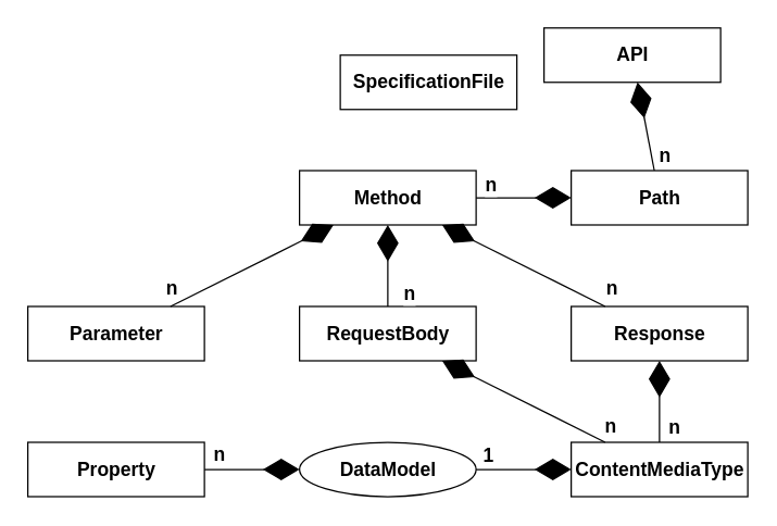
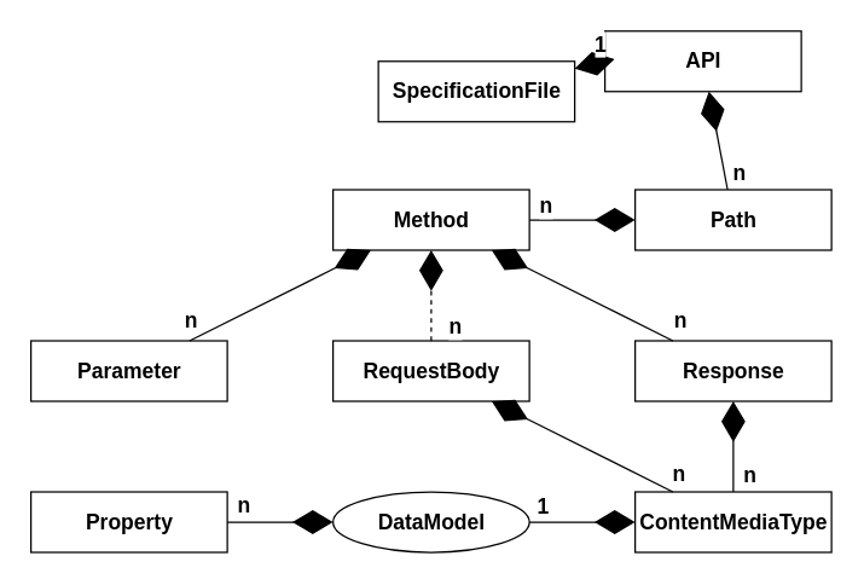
  <mxCell id="0" />
  <mxCell id="1" parent="0" />
  <mxCell id="2" value="&lt;div style=&quot;font-size: 14px&quot;&gt;&lt;span&gt;SpecificationFile&lt;/span&gt;&lt;/div&gt;" style="html=1;strokeColor=#000000;strokeWidth=1;fontSize=14;fontFamily=Helvetica;fontStyle=1" vertex="1" parent="1"><mxGeometry x="250" y="40" width="130" height="40" as="geometry" /></mxCell>
  <mxCell id="3" value="&lt;span style=&quot;font-size: 14px&quot;&gt;API&lt;/span&gt;" style="html=1;strokeColor=#000000;strokeWidth=1;fontSize=14;fontFamily=Helvetica;fontStyle=1" vertex="1" parent="1"><mxGeometry x="400" y="20" width="130" height="40" as="geometry" /></mxCell>
+ <mxCell id="4" value="" style="endArrow=diamondThin;endFill=1;endSize=24;html=1;exitX=0;exitY=0.5;exitDx=0;exitDy=0;fontSize=14;fontFamily=Helvetica;fontStyle=1" edge="1" parent="1" source="3" target="2"><mxGeometry width="160" relative="1" as="geometry"><mxPoint x="210" y="375" as="sourcePoint" /><mxPoint x="370" y="375" as="targetPoint" /></mxGeometry></mxCell>
+ <mxCell id="5" value="1" style="text;html=1;align=center;verticalAlign=middle;resizable=0;points=[];;labelBackgroundColor=#ffffff;fontFamily=Helvetica;fontStyle=1;fontSize=14;" vertex="1" connectable="0" parent="4"><mxGeometry x="-0.734" relative="1" as="geometry"><mxPoint x="-1" y="-12" as="offset" /></mxGeometry></mxCell>
  <mxCell id="6" value="" style="endArrow=diamondThin;endFill=1;endSize=24;html=1;fontSize=14;fontFamily=Helvetica;fontStyle=1" edge="1" parent="1" source="8" target="3"><mxGeometry width="160" relative="1" as="geometry"><mxPoint x="450" y="145" as="sourcePoint" /><mxPoint x="370" y="55" as="targetPoint" /></mxGeometry></mxCell>
  <mxCell id="7" value="n" style="text;html=1;align=center;verticalAlign=middle;resizable=0;points=[];;labelBackgroundColor=#ffffff;fontFamily=Helvetica;fontStyle=1;fontSize=14;" vertex="1" connectable="0" parent="6"><mxGeometry x="-0.734" relative="1" as="geometry"><mxPoint x="9" y="-3" as="offset" /></mxGeometry></mxCell>
  <mxCell id="8" value="&lt;span style=&quot;font-size: 14px&quot;&gt;Path&lt;/span&gt;" style="html=1;strokeColor=#000000;strokeWidth=1;fontSize=14;fontFamily=Helvetica;fontStyle=1" vertex="1" parent="1"><mxGeometry x="420" y="125" width="130" height="40" as="geometry" /></mxCell>
  <mxCell id="9" value="&lt;span style=&quot;font-size: 14px&quot;&gt;Method&lt;/span&gt;" style="html=1;strokeColor=#000000;strokeWidth=1;fontSize=14;fontFamily=Helvetica;fontStyle=1" vertex="1" parent="1"><mxGeometry x="220" y="125" width="130" height="40" as="geometry" /></mxCell>
  <mxCell id="10" value="" style="endArrow=diamondThin;endFill=1;endSize=24;html=1;fontSize=14;fontFamily=Helvetica;fontStyle=1" edge="1" parent="1" source="9" target="8"><mxGeometry width="160" relative="1" as="geometry"><mxPoint x="660" y="55" as="sourcePoint" /><mxPoint x="580" y="55" as="targetPoint" /></mxGeometry></mxCell>
  <mxCell id="11" value="n" style="text;html=1;align=center;verticalAlign=middle;resizable=0;points=[];;labelBackgroundColor=#ffffff;fontFamily=Helvetica;fontStyle=1;fontSize=14;" vertex="1" connectable="0" parent="10"><mxGeometry x="-0.734" relative="1" as="geometry"><mxPoint x="1" y="-10" as="offset" /></mxGeometry></mxCell>
  <mxCell id="12" value="&lt;span style=&quot;font-size: 14px&quot;&gt;Parameter&lt;/span&gt;" style="html=1;strokeColor=#000000;strokeWidth=1;fontSize=14;fontFamily=Helvetica;fontStyle=1" vertex="1" parent="1"><mxGeometry x="20" y="225" width="130" height="40" as="geometry" /></mxCell>
  <mxCell id="13" value="&lt;span style=&quot;font-size: 14px&quot;&gt;RequestBody&lt;/span&gt;" style="html=1;strokeColor=#000000;strokeWidth=1;fontSize=14;fontFamily=Helvetica;fontStyle=1" vertex="1" parent="1"><mxGeometry x="220" y="225" width="130" height="40" as="geometry" /></mxCell>
  <mxCell id="14" value="&lt;span style=&quot;font-size: 14px&quot;&gt;Response&lt;/span&gt;" style="html=1;strokeColor=#000000;strokeWidth=1;fontSize=14;fontFamily=Helvetica;fontStyle=1" vertex="1" parent="1"><mxGeometry x="420" y="225" width="130" height="40" as="geometry" /></mxCell>
  <mxCell id="15" value="" style="endArrow=diamondThin;endFill=1;endSize=24;html=1;fontSize=14;fontFamily=Helvetica;fontStyle=1" edge="1" parent="1" source="12" target="9"><mxGeometry width="160" relative="1" as="geometry"><mxPoint x="725" y="145" as="sourcePoint" /><mxPoint x="725" y="75" as="targetPoint" /></mxGeometry></mxCell>
  <mxCell id="16" value="n" style="text;html=1;align=center;verticalAlign=middle;resizable=0;points=[];;labelBackgroundColor=#ffffff;fontFamily=Helvetica;fontStyle=1;fontSize=14;" vertex="1" connectable="0" parent="15"><mxGeometry x="-0.734" relative="1" as="geometry"><mxPoint x="-16" y="-5" as="offset" /></mxGeometry></mxCell>
- <mxCell id="17" value="" style="endArrow=diamondThin;endFill=1;endSize=24;html=1;fontSize=14;fontFamily=Helvetica;fontStyle=1" edge="1" parent="1" source="13" target="9"><mxGeometry width="160" relative="1" as="geometry"><mxPoint x="735" y="155" as="sourcePoint" /><mxPoint x="735" y="155" as="targetPoint" /></mxGeometry></mxCell>
+ <mxCell id="17" value="" style="endArrow=diamondThin;endFill=1;endSize=24;html=1;fontSize=14;fontFamily=Helvetica;fontStyle=1;dashed=1;" edge="1" parent="1" source="13" target="9"><mxGeometry width="160" relative="1" as="geometry"><mxPoint x="735" y="155" as="sourcePoint" /><mxPoint x="735" y="155" as="targetPoint" /></mxGeometry></mxCell>
  <mxCell id="18" value="n" style="text;html=1;align=center;verticalAlign=middle;resizable=0;points=[];;labelBackgroundColor=#ffffff;fontFamily=Helvetica;fontStyle=1;fontSize=14;" vertex="1" connectable="0" parent="17"><mxGeometry x="-0.734" relative="1" as="geometry"><mxPoint x="15" y="-2" as="offset" /></mxGeometry></mxCell>
  <mxCell id="19" value="" style="endArrow=diamondThin;endFill=1;endSize=24;html=1;fontSize=14;fontFamily=Helvetica;fontStyle=1" edge="1" parent="1" source="14" target="9"><mxGeometry width="160" relative="1" as="geometry"><mxPoint x="745" y="165" as="sourcePoint" /><mxPoint x="745" y="95" as="targetPoint" /></mxGeometry></mxCell>
  <mxCell id="20" value="n" style="text;html=1;align=center;verticalAlign=middle;resizable=0;points=[];;labelBackgroundColor=#ffffff;fontFamily=Helvetica;fontStyle=1;fontSize=14;" vertex="1" connectable="0" parent="19"><mxGeometry x="-0.734" relative="1" as="geometry"><mxPoint x="21" y="-5" as="offset" /></mxGeometry></mxCell>
  <mxCell id="21" value="&lt;span style=&quot;font-size: 14px&quot;&gt;ContentMediaType&lt;/span&gt;" style="html=1;strokeColor=#000000;strokeWidth=1;fontSize=14;fontFamily=Helvetica;fontStyle=1" vertex="1" parent="1"><mxGeometry x="420" y="325" width="130" height="40" as="geometry" /></mxCell>
  <mxCell id="22" value="" style="endArrow=diamondThin;endFill=1;endSize=24;html=1;fontSize=14;fontFamily=Helvetica;fontStyle=1" edge="1" parent="1" source="21" target="13"><mxGeometry width="160" relative="1" as="geometry"><mxPoint x="575.86" y="238" as="sourcePoint" /><mxPoint x="684.14" y="185" as="targetPoint" /></mxGeometry></mxCell>
  <mxCell id="23" value="n" style="text;html=1;align=center;verticalAlign=middle;resizable=0;points=[];;labelBackgroundColor=#ffffff;fontFamily=Helvetica;fontStyle=1;fontSize=14;" vertex="1" connectable="0" parent="22"><mxGeometry x="-0.734" relative="1" as="geometry"><mxPoint x="20" y="-4" as="offset" /></mxGeometry></mxCell>
  <mxCell id="24" value="&lt;span style=&quot;font-size: 14px&quot;&gt;DataModel&lt;/span&gt;" style="ellipse;html=1;strokeColor=#000000;strokeWidth=1;fontSize=14;fontFamily=Helvetica;fontStyle=1;" vertex="1" parent="1"><mxGeometry x="220" y="325" width="130" height="40" as="geometry" /></mxCell>
  <mxCell id="25" value="" style="endArrow=diamondThin;endFill=1;endSize=24;html=1;fontSize=14;fontFamily=Helvetica;fontStyle=1" edge="1" parent="1" source="21" target="14"><mxGeometry width="160" relative="1" as="geometry"><mxPoint x="649.173" y="365" as="sourcePoint" /><mxPoint x="710.827" y="278" as="targetPoint" /></mxGeometry></mxCell>
  <mxCell id="26" value="n" style="text;html=1;align=center;verticalAlign=middle;resizable=0;points=[];;labelBackgroundColor=#ffffff;fontFamily=Helvetica;fontStyle=1;fontSize=14;" vertex="1" connectable="0" parent="25"><mxGeometry x="-0.734" relative="1" as="geometry"><mxPoint x="10" y="-4" as="offset" /></mxGeometry></mxCell>
  <mxCell id="27" value="" style="endArrow=diamondThin;endFill=1;endSize=24;html=1;fontSize=14;fontFamily=Helvetica;fontStyle=1" edge="1" parent="1" source="24" target="21"><mxGeometry width="160" relative="1" as="geometry"><mxPoint x="786.609" y="325" as="sourcePoint" /><mxPoint x="743.391" y="278" as="targetPoint" /></mxGeometry></mxCell>
  <mxCell id="28" value="1" style="text;html=1;align=center;verticalAlign=middle;resizable=0;points=[];;labelBackgroundColor=#ffffff;fontFamily=Helvetica;fontStyle=1;fontSize=14;" vertex="1" connectable="0" parent="27"><mxGeometry x="-0.734" relative="1" as="geometry"><mxPoint x="-1" y="-11" as="offset" /></mxGeometry></mxCell>
  <mxCell id="29" value="&lt;span style=&quot;font-size: 14px&quot;&gt;Property&lt;/span&gt;" style="html=1;strokeColor=#000000;strokeWidth=1;fontSize=14;fontFamily=Helvetica;fontStyle=1" vertex="1" parent="1"><mxGeometry x="20" y="325" width="130" height="40" as="geometry" /></mxCell>
  <mxCell id="30" value="" style="endArrow=diamondThin;endFill=1;endSize=24;html=1;fontSize=14;fontFamily=Helvetica;fontStyle=1" edge="1" parent="1" source="29" target="24"><mxGeometry width="160" relative="1" as="geometry"><mxPoint x="645" y="385" as="sourcePoint" /><mxPoint x="740" y="385" as="targetPoint" /></mxGeometry></mxCell>
  <mxCell id="31" value="n" style="text;html=1;align=center;verticalAlign=middle;resizable=0;points=[];;labelBackgroundColor=#ffffff;fontFamily=Helvetica;fontStyle=1;fontSize=14;" vertex="1" connectable="0" parent="30"><mxGeometry x="-0.734" relative="1" as="geometry"><mxPoint x="1" y="-12" as="offset" /></mxGeometry></mxCell>
